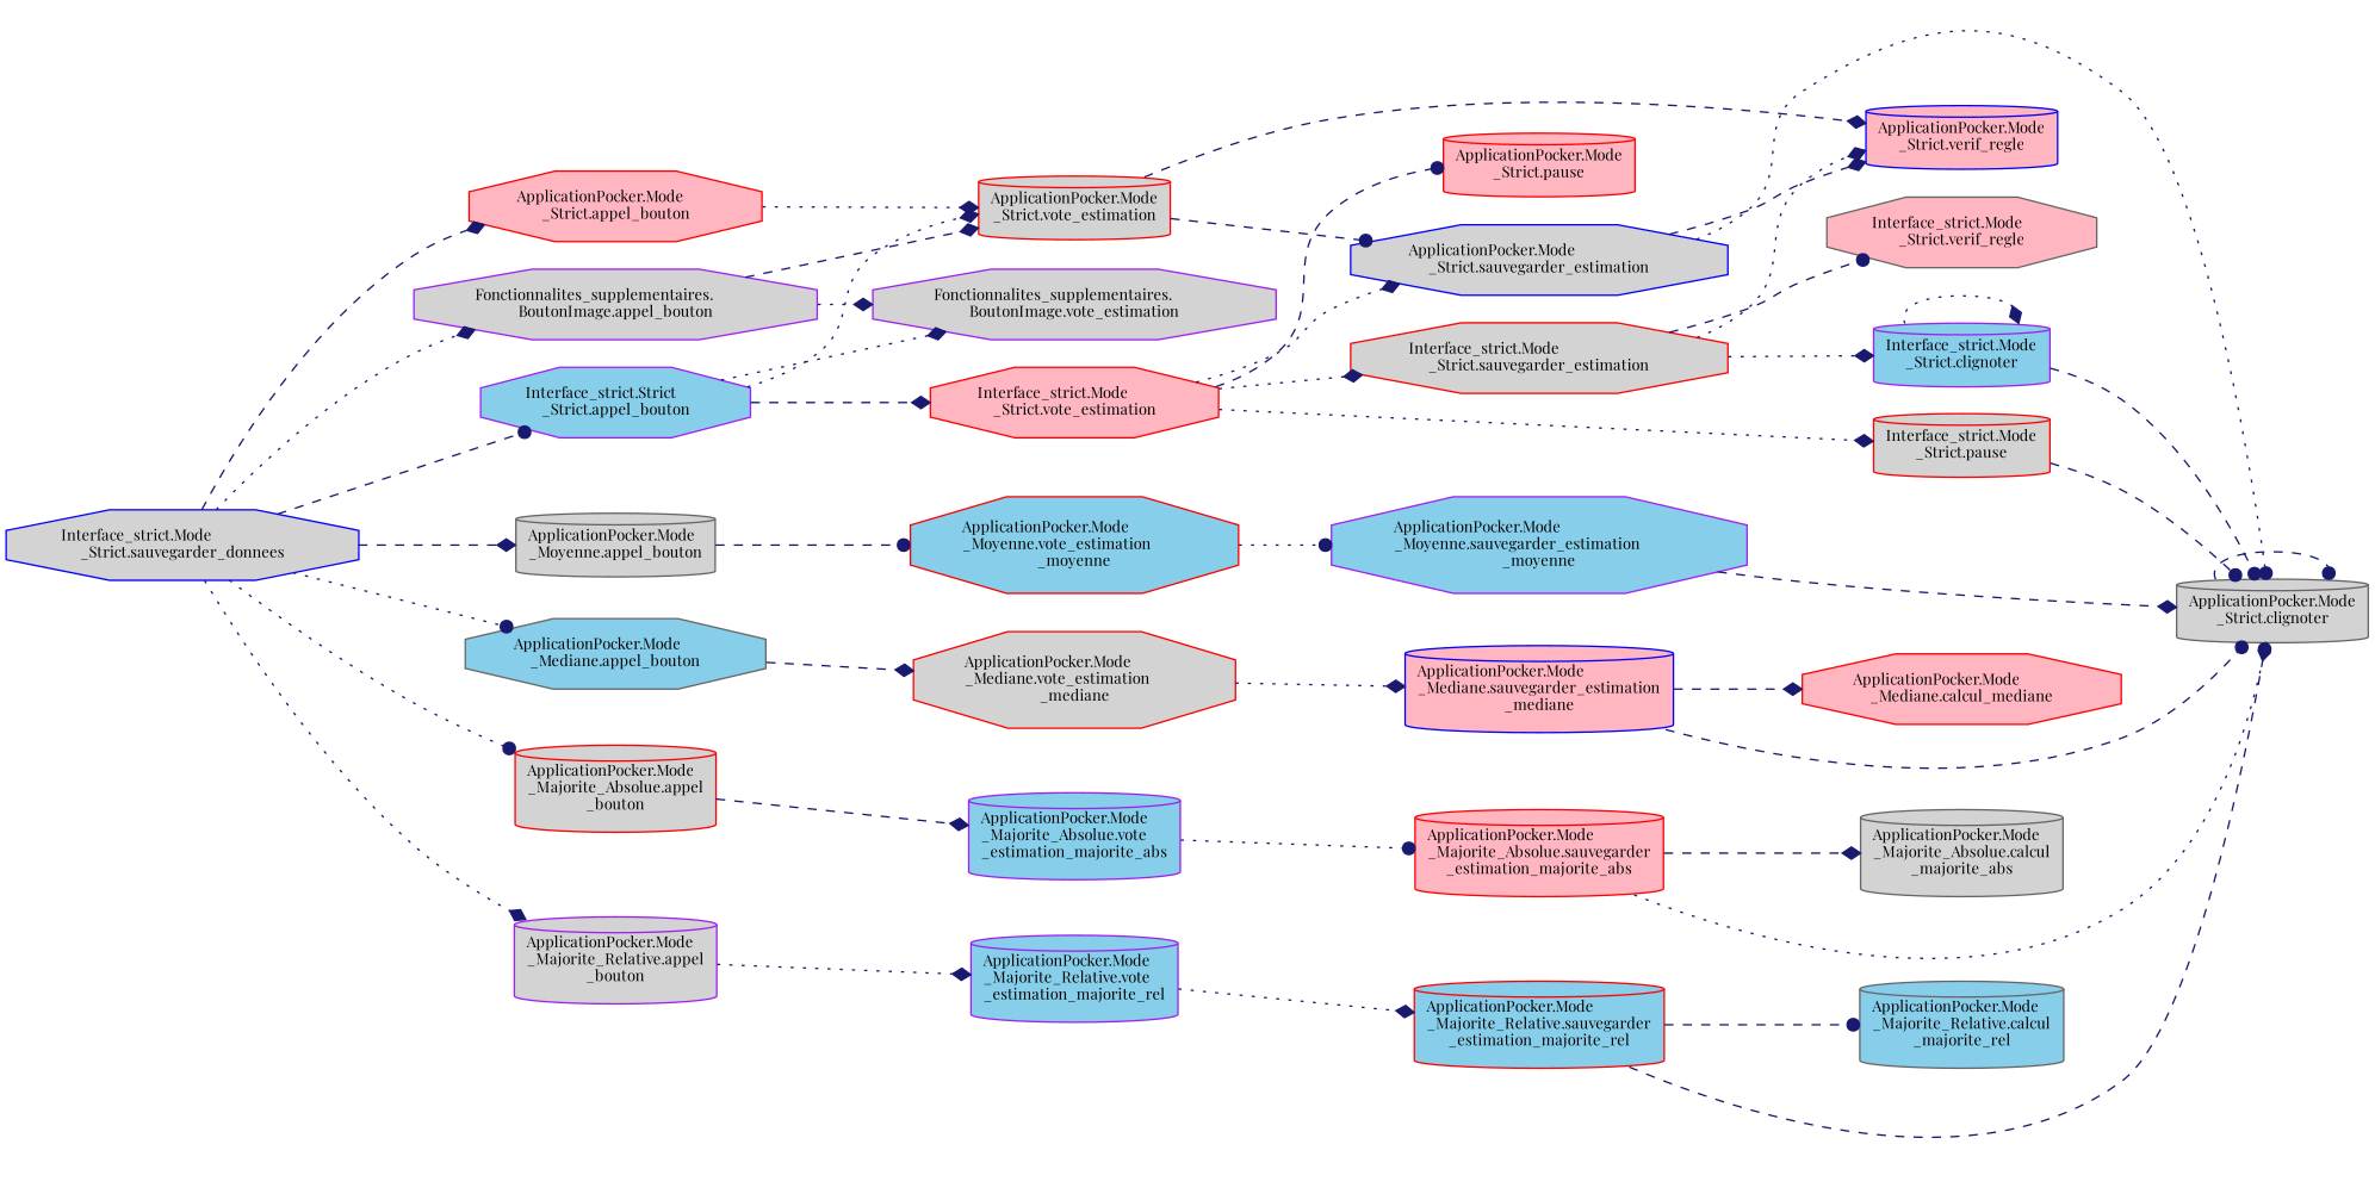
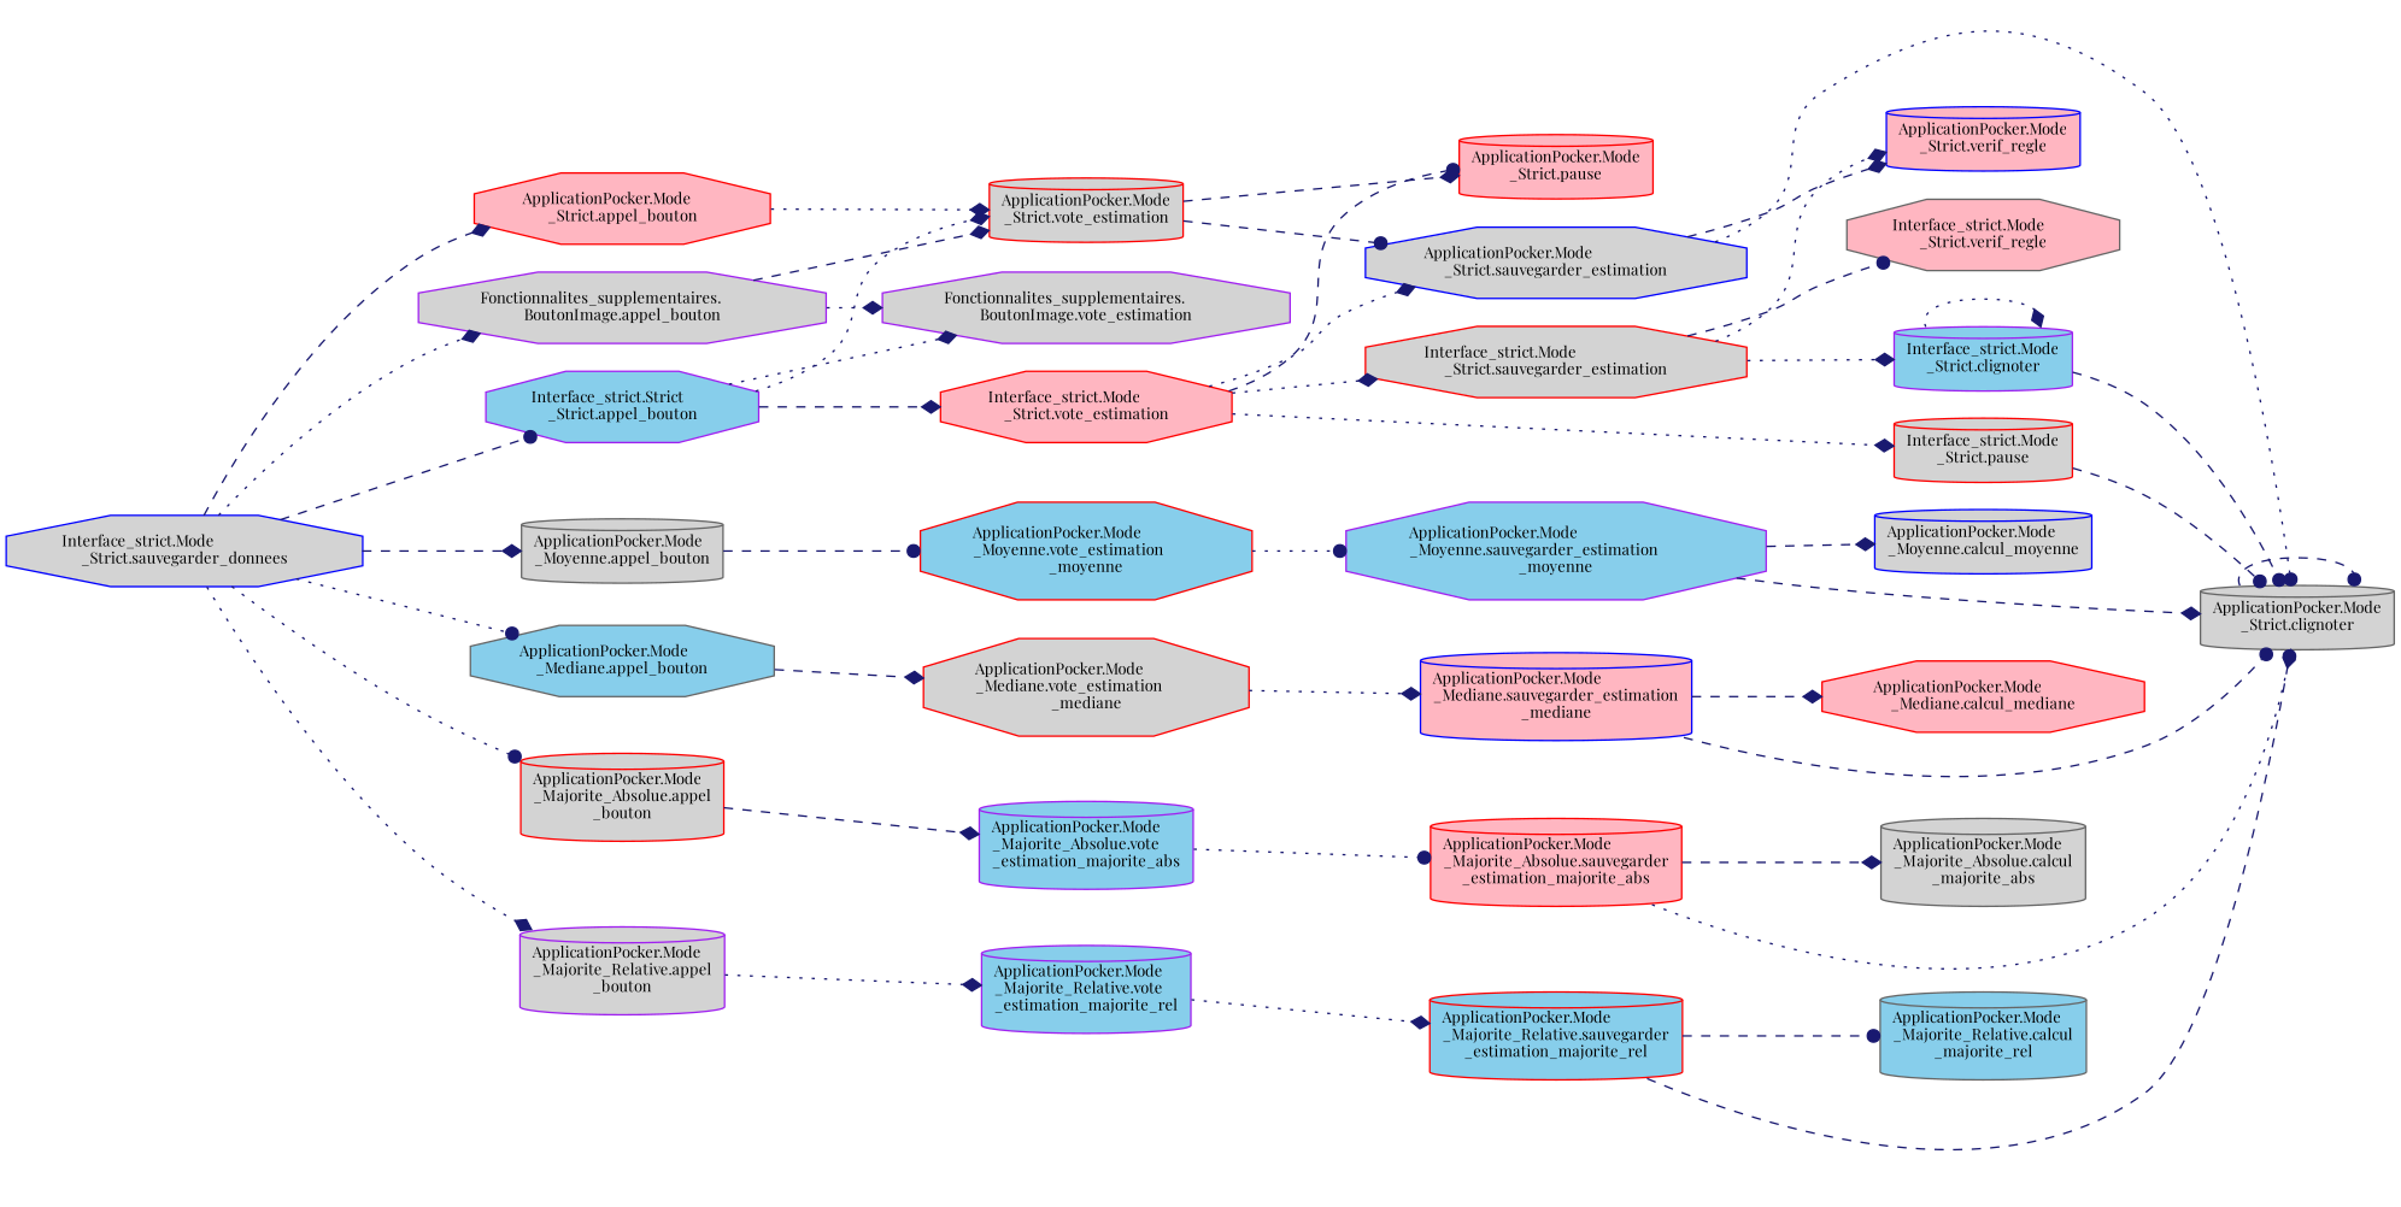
  digraph {
    fontname="Playfair Display"
    rankdir=LR
    node [color=red fillcolor=lightgrey fontname="Playfair Display" fontsize=10 shape=cylinder style=filled]
    edge [arrowhead=diamond color=midnightblue fontname="Playfair Display" fontsize=10 labelfontname=Helvetica labelfontsize=10 style=dashed]
    n1 [color=blue fontcolor=black height=0.2 label="Interface_strict.Mode\l_Strict.sauvegarder_donnees" shape=octagon width=0.4]
    n2 [fillcolor=lightpink height=0.2 label="ApplicationPocker.Mode\l_Strict.appel_bouton" shape=octagon width=0.4]
    n3 [color=gray40 height=0.2 label="ApplicationPocker.Mode\l_Moyenne.appel_bouton" width=0.4]
    n4 [color=gray40 fillcolor=skyblue height=0.2 label="ApplicationPocker.Mode\l_Mediane.appel_bouton" shape=octagon width=0.4]
    n5 [height=0.2 label="ApplicationPocker.Mode\l_Majorite_Absolue.appel\l_bouton" width=0.4]
    n6 [color=purple height=0.2 label="ApplicationPocker.Mode\l_Majorite_Relative.appel\l_bouton" width=0.4]
    n7 [color=purple height=0.2 label="Fonctionnalites_supplementaires.\lBoutonImage.appel_bouton" shape=octagon width=0.4]
    n8 [color=purple fillcolor=skyblue height=0.2 label="Interface_strict.Strict\l_Strict.appel_bouton" shape=octagon width=0.4]
    n9 [height=0.2 label="ApplicationPocker.Mode\l_Strict.vote_estimation" width=0.4]
    n10 [fillcolor=skyblue height=0.2 label="ApplicationPocker.Mode\l_Moyenne.vote_estimation\l_moyenne" shape=octagon width=0.4]
    n11 [height=0.2 label="ApplicationPocker.Mode\l_Mediane.vote_estimation\l_mediane" shape=octagon width=0.4]
    n12 [color=purple fillcolor=skyblue height=0.2 label="ApplicationPocker.Mode\l_Majorite_Absolue.vote\l_estimation_majorite_abs" width=0.4]
    n13 [color=purple fillcolor=skyblue height=0.2 label="ApplicationPocker.Mode\l_Majorite_Relative.vote\l_estimation_majorite_rel" width=0.4]
    n14 [color=purple height=0.2 label="Fonctionnalites_supplementaires.\lBoutonImage.vote_estimation" shape=octagon width=0.4]
    n15 [fillcolor=lightpink height=0.2 label="Interface_strict.Mode\l_Strict.vote_estimation" shape=octagon width=0.4]
    n16 [fillcolor=lightpink height=0.2 label="ApplicationPocker.Mode\l_Strict.pause" width=0.4]
    n17 [color=blue height=0.2 label="ApplicationPocker.Mode\l_Strict.sauvegarder_estimation" shape=octagon width=0.4]
    n18 [color=blue fillcolor=lightpink height=0.2 label="ApplicationPocker.Mode\l_Strict.verif_regle" width=0.4]
    n19 [color=gray40 height=0.2 label="ApplicationPocker.Mode\l_Strict.clignoter" width=0.4]
    n20 [color=purple fillcolor=skyblue height=0.2 label="ApplicationPocker.Mode\l_Moyenne.sauvegarder_estimation\l_moyenne" shape=octagon width=0.4]
+   n21 [color=blue height=0.2 label="ApplicationPocker.Mode\l_Moyenne.calcul_moyenne" width=0.4]
    n22 [color=blue fillcolor=lightpink height=0.2 label="ApplicationPocker.Mode\l_Mediane.sauvegarder_estimation\l_mediane" width=0.4]
    n23 [fillcolor=lightpink height=0.2 label="ApplicationPocker.Mode\l_Mediane.calcul_mediane" shape=octagon width=0.4]
    n24 [fillcolor=lightpink height=0.2 label="ApplicationPocker.Mode\l_Majorite_Absolue.sauvegarder\l_estimation_majorite_abs" width=0.4]
    n25 [color=gray40 height=0.2 label="ApplicationPocker.Mode\l_Majorite_Absolue.calcul\l_majorite_abs" width=0.4]
    n26 [fillcolor=skyblue height=0.2 label="ApplicationPocker.Mode\l_Majorite_Relative.sauvegarder\l_estimation_majorite_rel" width=0.4]
    n27 [color=gray40 fillcolor=skyblue height=0.2 label="ApplicationPocker.Mode\l_Majorite_Relative.calcul\l_majorite_rel" width=0.4]
    n28 [height=0.2 label="Interface_strict.Mode\l_Strict.pause" width=0.4]
    n29 [height=0.2 label="Interface_strict.Mode\l_Strict.sauvegarder_estimation" shape=octagon width=0.4]
    n30 [color=gray40 fillcolor=lightpink height=0.2 label="Interface_strict.Mode\l_Strict.verif_regle" shape=octagon width=0.4]
    n31 [color=purple fillcolor=skyblue height=0.2 label="Interface_strict.Mode\l_Strict.clignoter" width=0.4]
    n1 -> n2
    n1 -> n3
    n1 -> n4 [arrowhead=dot style=dotted]
    n1 -> n5 [arrowhead=dot style=dotted]
    n1 -> n6 [style=dotted]
    n1 -> n7 [style=dotted]
    n1 -> n8 [arrowhead=dot]
    n2 -> n9 [style=dotted]
    n3 -> n10 [arrowhead=dot]
    n4 -> n11
    n5 -> n12
    n6 -> n13 [style=dotted]
    n7 -> n9
    n7 -> n14 [style=dotted]
    n8 -> n9 [style=dotted]
    n8 -> n14 [style=dotted]
    n8 -> n15
-   n9 -> n18
+   n9 -> n16
    n9 -> n17 [arrowhead=dot]
    n10 -> n20 [arrowhead=dot style=dotted]
    n11 -> n22 [style=dotted]
    n12 -> n24 [arrowhead=dot style=dotted]
    n13 -> n26 [style=dotted]
    n15 -> n16 [arrowhead=dot]
    n15 -> n17 [style=dotted]
    n15 -> n28 [style=dotted]
    n15 -> n29 [style=dotted]
    n17 -> n18
    n17 -> n19 [arrowhead=dot style=dotted]
    n19 -> n19 [arrowhead=dot]
    n20 -> n19
+   n20 -> n21
    n22 -> n19 [arrowhead=dot]
    n22 -> n23
    n24 -> n19 [style=dotted]
    n24 -> n25
    n26 -> n19 [arrowhead=dot]
    n26 -> n27 [arrowhead=dot]
    n28 -> n19 [arrowhead=dot]
    n29 -> n18 [style=dotted]
    n29 -> n30 [arrowhead=dot]
    n29 -> n31 [style=dotted]
    n31 -> n19 [arrowhead=dot]
    n31 -> n31 [style=dotted]
  }
